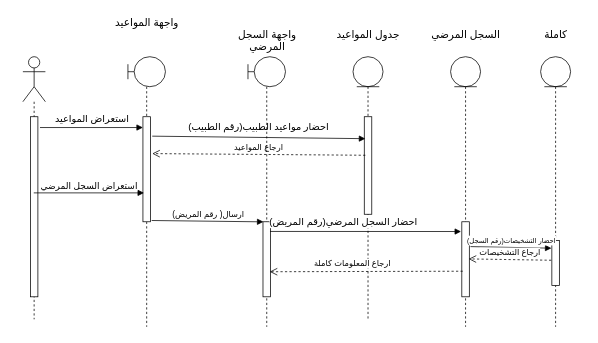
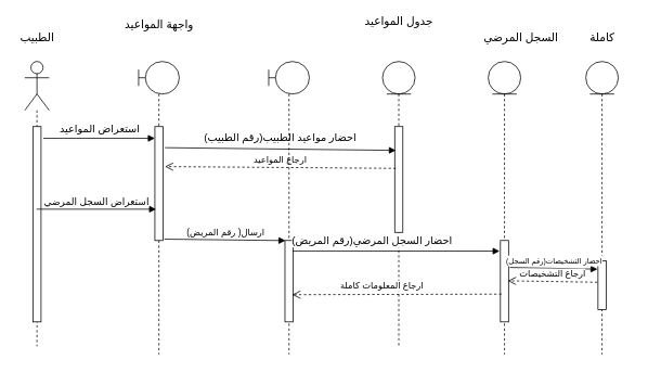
  <mxCell id="0" />
  <mxCell id="1" parent="0" />
  <mxCell id="2" value="" style="shape=umlLifeline;participant=umlActor;perimeter=lifelinePerimeter;whiteSpace=wrap;html=1;container=1;collapsible=0;recursiveResize=0;verticalAlign=top;spacingTop=36;outlineConnect=0;size=60;" parent="1" vertex="1"><mxGeometry x="30" y="75" width="30" height="350" as="geometry" /></mxCell>
  <mxCell id="3" value="" style="html=1;points=[];perimeter=orthogonalPerimeter;" parent="2" vertex="1"><mxGeometry x="10" y="80" width="10" height="240" as="geometry" /></mxCell>
+ <mxCell id="4" value="&lt;span style=&quot;font-size: 14px&quot;&gt;الطبيب&lt;/span&gt;" style="text;html=1;align=center;verticalAlign=middle;resizable=0;points=[];autosize=1;" parent="1" vertex="1"><mxGeometry x="20" y="35" width="50" height="20" as="geometry" /></mxCell>
  <mxCell id="5" value="" style="shape=umlLifeline;participant=umlBoundary;perimeter=lifelinePerimeter;whiteSpace=wrap;html=1;container=1;collapsible=0;recursiveResize=0;verticalAlign=top;spacingTop=36;outlineConnect=0;" parent="1" vertex="1"><mxGeometry x="170" y="75" width="50" height="360" as="geometry" /></mxCell>
  <mxCell id="6" value="" style="html=1;points=[];perimeter=orthogonalPerimeter;" parent="5" vertex="1"><mxGeometry x="20" y="80" width="10" height="140" as="geometry" /></mxCell>
  <mxCell id="7" value="&lt;font style=&quot;font-size: 14px&quot;&gt;واجهة المواعيد&lt;br&gt;&lt;/font&gt;" style="text;html=1;align=center;verticalAlign=middle;resizable=0;points=[];autosize=1;" parent="1" vertex="1"><mxGeometry x="155" y="20" width="80" height="20" as="geometry" /></mxCell>
  <mxCell id="8" value="&lt;font style=&quot;font-size: 13px&quot;&gt;استعراض المواعيد&lt;/font&gt;" style="html=1;verticalAlign=bottom;endArrow=block;exitX=1.28;exitY=0.06;exitDx=0;exitDy=0;exitPerimeter=0;" parent="1" source="3" target="6" edge="1"><mxGeometry width="80" relative="1" as="geometry"><mxPoint x="320" y="265" as="sourcePoint" /><mxPoint x="400" y="265" as="targetPoint" /></mxGeometry></mxCell>
- <mxCell id="9" value="&lt;font style=&quot;font-size: 14px&quot;&gt;جدول المواعيد&lt;/font&gt;" style="text;html=1;align=center;verticalAlign=middle;resizable=0;points=[];autosize=1;" parent="1" vertex="1"><mxGeometry x="450" y="35" width="80" height="20" as="geometry" /></mxCell>
+ <mxCell id="9" value="&lt;font style=&quot;font-size: 14px&quot;&gt;جدول المواعيد&lt;/font&gt;" style="text;html=1;align=center;verticalAlign=middle;resizable=0;points=[];autosize=1;" parent="1" vertex="1"><mxGeometry x="450" y="15" width="80" height="20" as="geometry" /></mxCell>
  <mxCell id="10" value="" style="shape=umlLifeline;participant=umlEntity;perimeter=lifelinePerimeter;whiteSpace=wrap;html=1;container=1;collapsible=0;recursiveResize=0;verticalAlign=top;spacingTop=36;outlineConnect=0;" parent="1" vertex="1"><mxGeometry x="470" y="75" width="40" height="350" as="geometry" /></mxCell>
  <mxCell id="11" value="" style="html=1;points=[];perimeter=orthogonalPerimeter;" parent="10" vertex="1"><mxGeometry x="15" y="80" width="10" height="130" as="geometry" /></mxCell>
  <mxCell id="12" value="&lt;font style=&quot;font-size: 13px&quot;&gt;(احضار مواعيد الطبيب(رقم الطبيب&lt;/font&gt;" style="html=1;verticalAlign=bottom;endArrow=block;exitX=1.24;exitY=0.185;exitDx=0;exitDy=0;exitPerimeter=0;entryX=0.14;entryY=0.225;entryDx=0;entryDy=0;entryPerimeter=0;" parent="1" source="6" target="11" edge="1"><mxGeometry x="0.002" y="4" width="80" relative="1" as="geometry"><mxPoint x="240" y="178.2" as="sourcePoint" /><mxPoint x="517" y="179" as="targetPoint" /><Array as="points" /><mxPoint as="offset" /></mxGeometry></mxCell>
  <mxCell id="13" value="ارجاع المواعيد" style="html=1;verticalAlign=bottom;endArrow=open;dashed=1;endSize=8;entryX=1.24;entryY=0.351;entryDx=0;entryDy=0;entryPerimeter=0;exitX=0.143;exitY=0.395;exitDx=0;exitDy=0;exitPerimeter=0;" parent="1" source="11" target="6" edge="1"><mxGeometry relative="1" as="geometry"><mxPoint x="480" y="204" as="sourcePoint" /><mxPoint x="320" y="255" as="targetPoint" /></mxGeometry></mxCell>
  <mxCell id="14" value="" style="shape=umlLifeline;participant=umlEntity;perimeter=lifelinePerimeter;whiteSpace=wrap;html=1;container=1;collapsible=0;recursiveResize=0;verticalAlign=top;spacingTop=36;outlineConnect=0;size=40;" parent="1" vertex="1"><mxGeometry x="600" y="75" width="40" height="360" as="geometry" /></mxCell>
  <mxCell id="15" value="" style="html=1;points=[];perimeter=orthogonalPerimeter;" parent="14" vertex="1"><mxGeometry x="15" y="220" width="10" height="100" as="geometry" /></mxCell>
- <mxCell id="16" value="&lt;font style=&quot;font-size: 14px&quot;&gt;السجل المرضي&lt;/font&gt;" style="text;html=1;align=center;verticalAlign=middle;resizable=0;points=[];autosize=1;" parent="1" vertex="1"><mxGeometry x="575" y="35" width="90" height="20" as="geometry" /></mxCell>
+ <mxCell id="16" value="&lt;font style=&quot;font-size: 14px&quot;&gt;السجل المرضي&lt;/font&gt;" style="text;html=1;align=center;verticalAlign=middle;resizable=0;points=[];autosize=1;" parent="1" vertex="1"><mxGeometry x="595" y="35" width="90" height="20" as="geometry" /></mxCell>
  <mxCell id="17" value="" style="shape=umlLifeline;participant=umlEntity;perimeter=lifelinePerimeter;whiteSpace=wrap;html=1;container=1;collapsible=0;recursiveResize=0;verticalAlign=top;spacingTop=36;outlineConnect=0;" parent="1" vertex="1"><mxGeometry x="720" y="75" width="40" height="360" as="geometry" /></mxCell>
  <mxCell id="18" value="" style="html=1;points=[];perimeter=orthogonalPerimeter;" parent="17" vertex="1"><mxGeometry x="15" y="245" width="10" height="60" as="geometry" /></mxCell>
  <mxCell id="19" value="&lt;font style=&quot;font-size: 14px&quot;&gt;كاملة&lt;/font&gt;" style="text;html=1;align=center;verticalAlign=middle;resizable=0;points=[];autosize=1;" parent="1" vertex="1"><mxGeometry x="705" y="35" width="70" height="20" as="geometry" /></mxCell>
  <mxCell id="20" value="" style="shape=umlLifeline;participant=umlBoundary;perimeter=lifelinePerimeter;whiteSpace=wrap;html=1;container=1;collapsible=0;recursiveResize=0;verticalAlign=top;spacingTop=36;outlineConnect=0;" parent="1" vertex="1"><mxGeometry x="330" y="75" width="50" height="360" as="geometry" /></mxCell>
  <mxCell id="21" value="" style="html=1;points=[];perimeter=orthogonalPerimeter;" parent="20" vertex="1"><mxGeometry x="20" y="220" width="10" height="100" as="geometry" /></mxCell>
- <mxCell id="22" value="&lt;div style=&quot;text-align: center&quot;&gt;&lt;font face=&quot;helvetica&quot;&gt;&lt;span style=&quot;font-size: 14px&quot;&gt;واجهة السجل المرضي&lt;/span&gt;&lt;/font&gt;&lt;/div&gt;" style="text;whiteSpace=wrap;html=1;" parent="1" vertex="1"><mxGeometry x="310" y="30" width="90" height="30" as="geometry" /></mxCell>
  <mxCell id="23" value="&lt;font style=&quot;font-size: 12px&quot;&gt;استعراض السجل المرضي&lt;/font&gt;" style="html=1;verticalAlign=bottom;endArrow=block;entryX=0.144;entryY=0.725;entryDx=0;entryDy=0;entryPerimeter=0;" parent="1" source="2" target="6" edge="1"><mxGeometry width="80" relative="1" as="geometry"><mxPoint x="370" y="255" as="sourcePoint" /><mxPoint x="191" y="255" as="targetPoint" /></mxGeometry></mxCell>
  <mxCell id="24" value="&lt;font style=&quot;font-size: 13px&quot;&gt;(احضار السجل المرضي(رقم المريض&lt;/font&gt;" style="html=1;verticalAlign=bottom;endArrow=block;exitX=0.934;exitY=0.129;exitDx=0;exitDy=0;exitPerimeter=0;" parent="1" source="21" edge="1"><mxGeometry x="-0.227" y="2" width="80" relative="1" as="geometry"><mxPoint x="370" y="255" as="sourcePoint" /><mxPoint x="614" y="308" as="targetPoint" /><mxPoint as="offset" /></mxGeometry></mxCell>
  <mxCell id="25" value="&lt;font style=&quot;font-size: 9px&quot;&gt;(احضار التشخيصات(رقم السجل&lt;/font&gt;" style="html=1;verticalAlign=bottom;endArrow=block;exitX=1.155;exitY=0.331;exitDx=0;exitDy=0;exitPerimeter=0;entryX=-0.053;entryY=0.17;entryDx=0;entryDy=0;entryPerimeter=0;" parent="1" source="15" target="18" edge="1"><mxGeometry width="80" relative="1" as="geometry"><mxPoint x="625" y="305" as="sourcePoint" /><mxPoint x="705" y="305" as="targetPoint" /></mxGeometry></mxCell>
  <mxCell id="26" value="ارجاع التشخيصات" style="html=1;verticalAlign=bottom;endArrow=open;dashed=1;endSize=8;exitX=-0.08;exitY=0.438;exitDx=0;exitDy=0;exitPerimeter=0;entryX=0.907;entryY=0.495;entryDx=0;entryDy=0;entryPerimeter=0;" parent="1" source="18" target="15" edge="1"><mxGeometry relative="1" as="geometry"><mxPoint x="720" y="325" as="sourcePoint" /><mxPoint x="640" y="325" as="targetPoint" /></mxGeometry></mxCell>
  <mxCell id="27" value="(ارسال( رقم المريض" style="html=1;verticalAlign=bottom;endArrow=block;exitX=1.163;exitY=0.988;exitDx=0;exitDy=0;exitPerimeter=0;entryX=0.066;entryY=0.001;entryDx=0;entryDy=0;entryPerimeter=0;" parent="1" source="6" target="21" edge="1"><mxGeometry width="80" relative="1" as="geometry"><mxPoint x="270" y="265" as="sourcePoint" /><mxPoint x="350" y="265" as="targetPoint" /></mxGeometry></mxCell>
  <mxCell id="28" value="ارجاع المعلومات كاملة" style="html=1;verticalAlign=bottom;endArrow=open;dashed=1;endSize=8;exitX=0.126;exitY=0.659;exitDx=0;exitDy=0;exitPerimeter=0;entryX=0.897;entryY=0.666;entryDx=0;entryDy=0;entryPerimeter=0;" parent="1" source="15" target="21" edge="1"><mxGeometry x="0.144" y="-1" relative="1" as="geometry"><mxPoint x="530" y="365" as="sourcePoint" /><mxPoint x="450" y="365" as="targetPoint" /><mxPoint as="offset" /></mxGeometry></mxCell>
